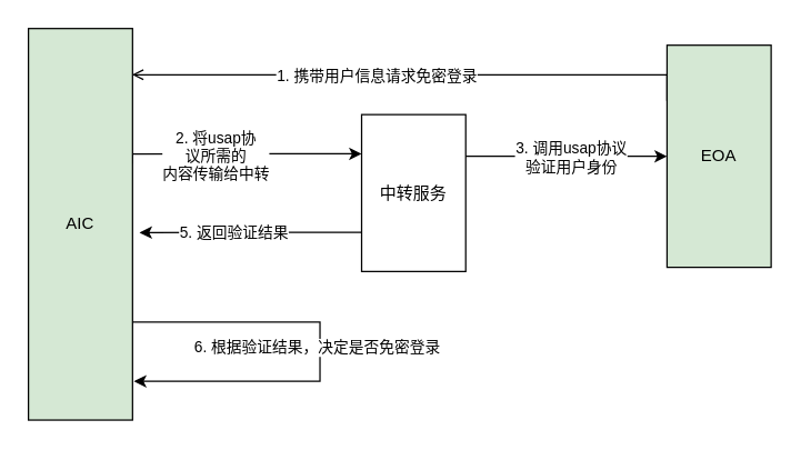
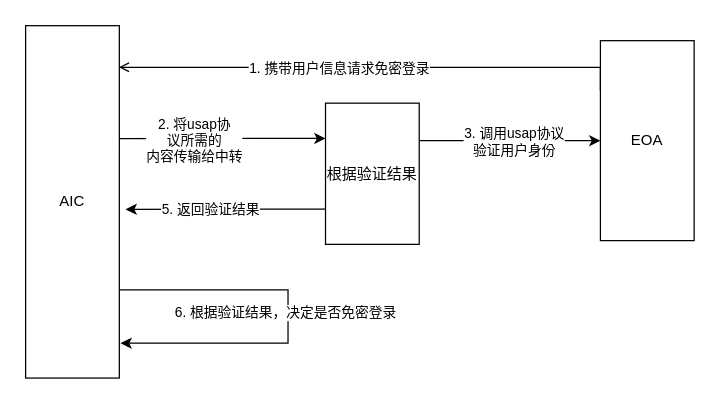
  <mxCell id="0" />
  <mxCell id="1" parent="0" />
  <mxCell id="2" style="edgeStyle=orthogonalEdgeStyle;rounded=0;orthogonalLoop=1;jettySize=auto;html=1;exitX=1.013;exitY=0.345;exitDx=0;exitDy=0;entryX=0;entryY=0.25;entryDx=0;entryDy=0;exitPerimeter=0;" edge="1" parent="1" target="9"><mxGeometry relative="1" as="geometry"><mxPoint x="94.995" y="117.29" as="sourcePoint" /><mxPoint x="239.02" y="110.25" as="targetPoint" /><Array as="points"><mxPoint x="95" y="110" /></Array></mxGeometry></mxCell>
  <mxCell id="3" value="2. 将usap协&lt;br&gt;议所需的&lt;br&gt;内容传输给中转" style="edgeLabel;html=1;align=center;verticalAlign=middle;resizable=0;points=[];" vertex="1" connectable="0" parent="2"><mxGeometry x="-0.235" y="-1" relative="1" as="geometry"><mxPoint as="offset" /></mxGeometry></mxCell>
- <mxCell id="4" value="AIC" style="rounded=0;whiteSpace=wrap;html=1;align=center;verticalAlign=middle;fillColor=#d5e8d4;" vertex="1" parent="1"><mxGeometry x="20" y="20" width="75" height="282" as="geometry" /></mxCell>
+ <mxCell id="4" value="AIC" style="rounded=0;whiteSpace=wrap;html=1;align=center;verticalAlign=middle;" vertex="1" parent="1"><mxGeometry x="20" y="20" width="75" height="282" as="geometry" /></mxCell>
  <mxCell id="5" style="edgeStyle=orthogonalEdgeStyle;rounded=0;orthogonalLoop=1;jettySize=auto;html=1;exitX=1;exitY=0.25;exitDx=0;exitDy=0;" edge="1" parent="1"><mxGeometry relative="1" as="geometry"><mxPoint x="305" y="102" as="sourcePoint" /><mxPoint x="480" y="112" as="targetPoint" /><Array as="points"><mxPoint x="305" y="112" /></Array></mxGeometry></mxCell>
  <mxCell id="6" value="3. 调用usap协议&lt;br&gt;验证用户身份" style="edgeLabel;html=1;align=center;verticalAlign=middle;resizable=0;points=[];" vertex="1" connectable="0" parent="5"><mxGeometry x="-0.18" y="-3" relative="1" as="geometry"><mxPoint x="39" y="-3" as="offset" /></mxGeometry></mxCell>
  <mxCell id="7" style="edgeStyle=orthogonalEdgeStyle;rounded=0;orthogonalLoop=1;jettySize=auto;html=1;exitX=0;exitY=0.75;exitDx=0;exitDy=0;" edge="1" parent="1" source="9"><mxGeometry relative="1" as="geometry"><mxPoint x="100" y="167" as="targetPoint" /></mxGeometry></mxCell>
  <mxCell id="8" value="5. 返回验证结果" style="edgeLabel;html=1;align=center;verticalAlign=middle;resizable=0;points=[];" vertex="1" connectable="0" parent="7"><mxGeometry x="0.158" y="-1" relative="1" as="geometry"><mxPoint as="offset" /></mxGeometry></mxCell>
- <mxCell id="9" value="中转服务" style="rounded=0;whiteSpace=wrap;html=1;align=center;verticalAlign=middle;" vertex="1" parent="1"><mxGeometry x="260" y="82" width="75" height="113" as="geometry" /></mxCell>
+ <mxCell id="9" value="根据验证结果" style="rounded=0;whiteSpace=wrap;html=1;align=center;verticalAlign=middle;" vertex="1" parent="1"><mxGeometry x="260" y="82" width="75" height="113" as="geometry" /></mxCell>
  <mxCell id="10" style="edgeStyle=orthogonalEdgeStyle;rounded=0;orthogonalLoop=1;jettySize=auto;html=1;exitX=0;exitY=0.25;exitDx=0;exitDy=0;entryX=0.996;entryY=0.118;entryDx=0;entryDy=0;entryPerimeter=0;endArrow=open;" edge="1" parent="1" source="12" target="4"><mxGeometry relative="1" as="geometry"><Array as="points"><mxPoint x="480" y="53" /></Array></mxGeometry></mxCell>
  <mxCell id="11" value="1. 携带用户信息请求免密登录" style="edgeLabel;html=1;align=center;verticalAlign=middle;resizable=0;points=[];" vertex="1" connectable="0" parent="10"><mxGeometry x="0.128" relative="1" as="geometry"><mxPoint as="offset" /></mxGeometry></mxCell>
- <mxCell id="12" value="EOA" style="rounded=0;whiteSpace=wrap;html=1;align=center;verticalAlign=middle;fillColor=#d5e8d4;" vertex="1" parent="1"><mxGeometry x="480" y="32" width="75" height="160" as="geometry" /></mxCell>
+ <mxCell id="12" value="EOA" style="rounded=0;whiteSpace=wrap;html=1;align=center;verticalAlign=middle;" vertex="1" parent="1"><mxGeometry x="480" y="32" width="75" height="160" as="geometry" /></mxCell>
  <mxCell id="13" style="edgeStyle=orthogonalEdgeStyle;rounded=0;orthogonalLoop=1;jettySize=auto;html=1;exitX=1;exitY=0.75;exitDx=0;exitDy=0;entryX=1.013;entryY=0.901;entryDx=0;entryDy=0;entryPerimeter=0;" edge="1" parent="1" source="4" target="4"><mxGeometry relative="1" as="geometry"><Array as="points"><mxPoint x="230" y="232" /><mxPoint x="230" y="274" /></Array></mxGeometry></mxCell>
  <mxCell id="14" value="6. 根据验证结果，决定是否免密登录" style="edgeLabel;html=1;align=center;verticalAlign=middle;resizable=0;points=[];" vertex="1" connectable="0" parent="13"><mxGeometry x="-0.015" y="-3" relative="1" as="geometry"><mxPoint as="offset" /></mxGeometry></mxCell>
